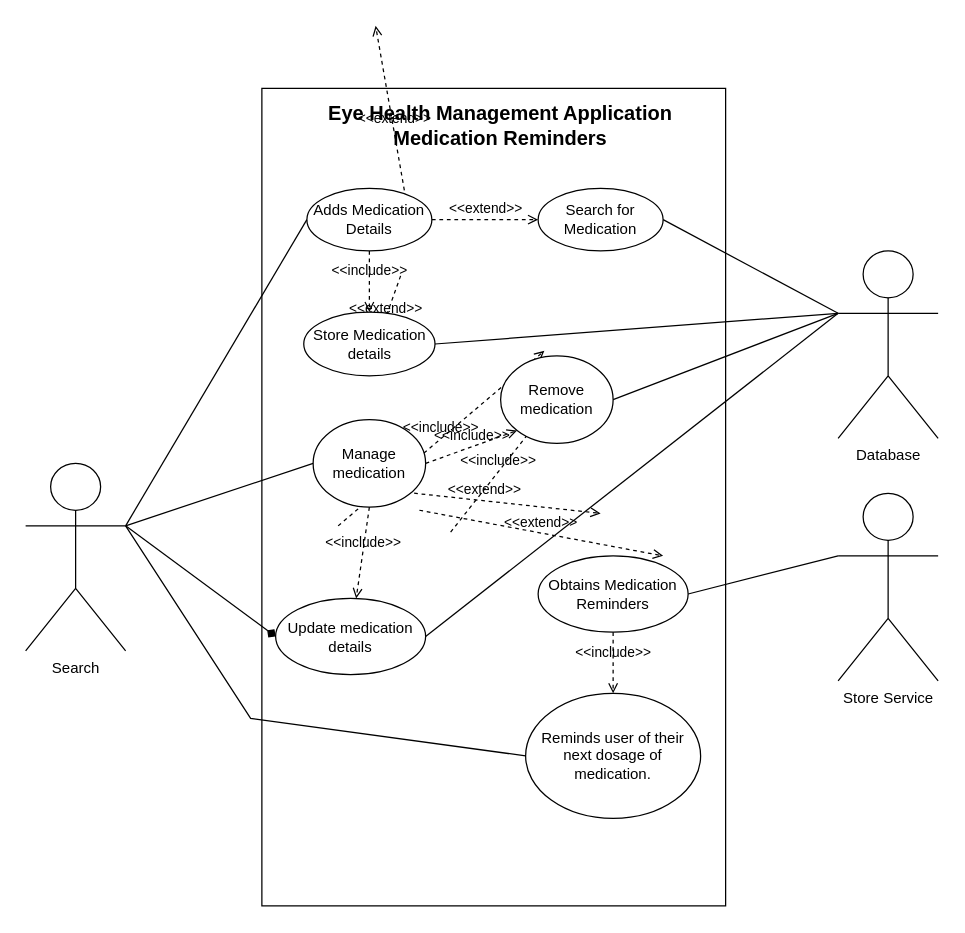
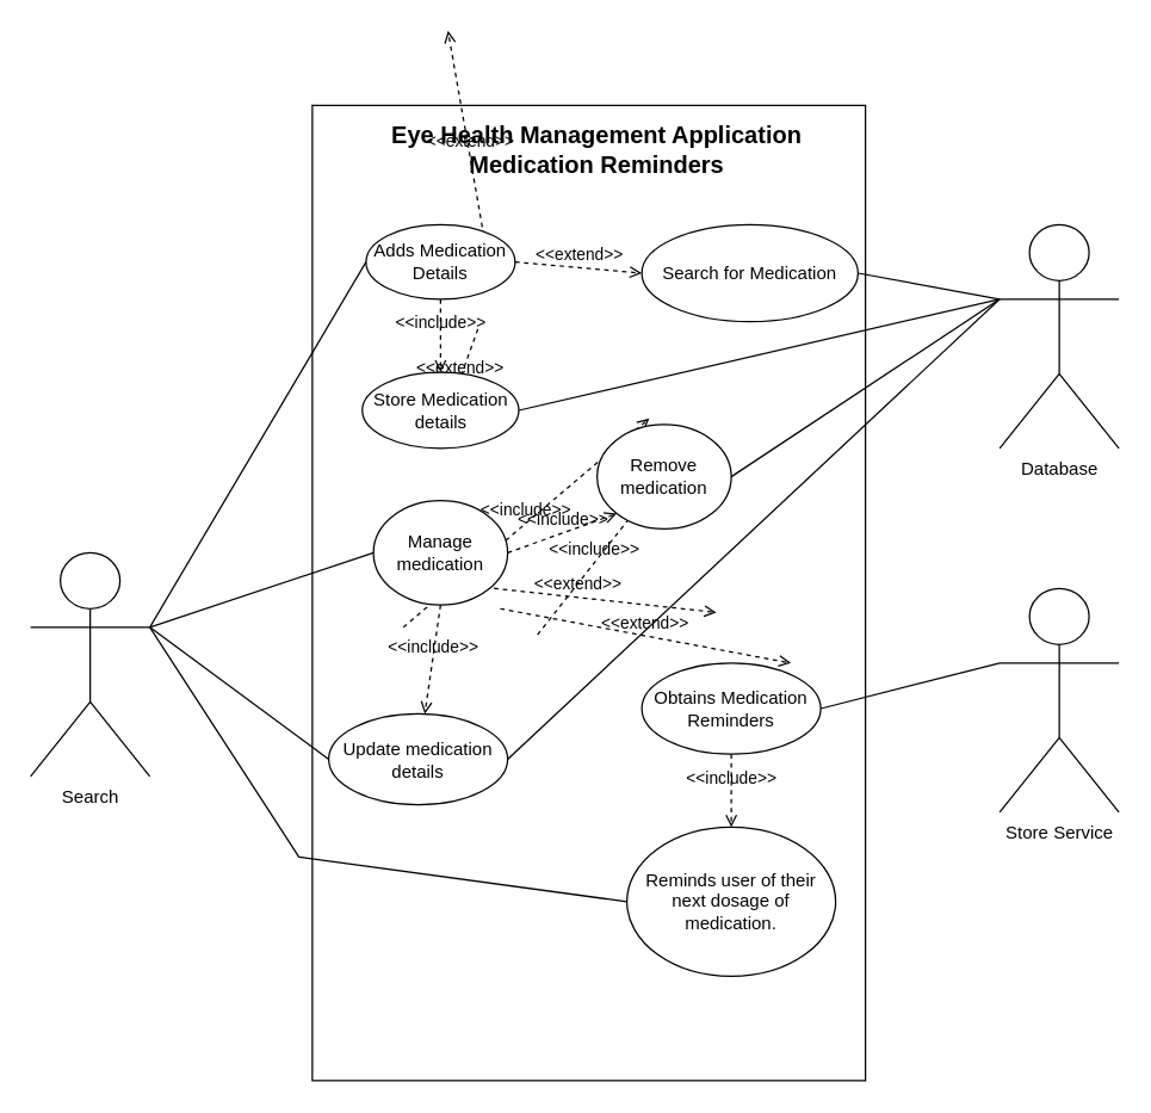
  <mxCell id="0" />
  <mxCell id="1" parent="0" />
  <mxCell id="2" value="Search" style="shape=umlActor;verticalLabelPosition=bottom;verticalAlign=top;html=1;outlineConnect=0;" parent="1" vertex="1"><mxGeometry x="20" y="370" width="80" height="150" as="geometry" /></mxCell>
  <mxCell id="3" value="" style="rounded=0;whiteSpace=wrap;html=1;" parent="1" vertex="1"><mxGeometry x="209" y="70" width="371" height="654" as="geometry" /></mxCell>
  <mxCell id="4" value="&lt;font style=&quot;font-size: 16px;&quot;&gt;&lt;b&gt;Eye Health Management Application Medication Reminders&lt;br&gt;&lt;/b&gt;&lt;/font&gt;" style="text;html=1;strokeColor=none;fillColor=none;align=center;verticalAlign=middle;whiteSpace=wrap;rounded=0;" parent="1" vertex="1"><mxGeometry x="260" y="80" width="280" height="40" as="geometry" /></mxCell>
  <mxCell id="5" value="&amp;lt;&amp;lt;include&amp;gt;&amp;gt;" style="html=1;verticalAlign=bottom;labelBackgroundColor=none;endArrow=open;endFill=0;dashed=1;rounded=0;entryX=0.5;entryY=1;entryDx=0;entryDy=0;" parent="1" edge="1"><mxGeometry width="160" relative="1" as="geometry"><mxPoint x="360" y="425" as="sourcePoint" /><mxPoint x="435" y="330" as="targetPoint" /></mxGeometry></mxCell>
  <mxCell id="6" value="&amp;lt;&amp;lt;include&amp;gt;&amp;gt;" style="html=1;verticalAlign=bottom;labelBackgroundColor=none;endArrow=open;endFill=0;dashed=1;rounded=0;exitX=0.5;exitY=1;exitDx=0;exitDy=0;entryX=0.5;entryY=0;entryDx=0;entryDy=0;" parent="1" edge="1"><mxGeometry width="160" relative="1" as="geometry"><mxPoint x="270" y="420" as="sourcePoint" /><mxPoint x="435" y="280" as="targetPoint" /></mxGeometry></mxCell>
  <mxCell id="7" value="&amp;lt;&amp;lt;extend&amp;gt;&amp;gt;" style="html=1;verticalAlign=bottom;labelBackgroundColor=none;endArrow=open;endFill=0;dashed=1;rounded=0;entryX=0;entryY=0.5;entryDx=0;entryDy=0;" parent="1" edge="1"><mxGeometry width="160" relative="1" as="geometry"><mxPoint x="329.167" y="186.984" as="sourcePoint" /><mxPoint x="300" y="20" as="targetPoint" /></mxGeometry></mxCell>
  <mxCell id="8" value="&amp;lt;&amp;lt;extend&amp;gt;&amp;gt;" style="html=1;verticalAlign=bottom;labelBackgroundColor=none;endArrow=open;endFill=0;dashed=1;rounded=0;exitX=0.5;exitY=0;exitDx=0;exitDy=0;entryX=0.5;entryY=1;entryDx=0;entryDy=0;" parent="1" edge="1"><mxGeometry width="160" relative="1" as="geometry"><mxPoint x="295" y="390" as="sourcePoint" /><mxPoint x="480" y="410" as="targetPoint" /></mxGeometry></mxCell>
  <mxCell id="9" value="&amp;lt;&amp;lt;extend&amp;gt;&amp;gt;" style="html=1;verticalAlign=bottom;labelBackgroundColor=none;endArrow=open;endFill=0;dashed=1;rounded=0;exitX=0.5;exitY=1;exitDx=0;exitDy=0;" parent="1" edge="1"><mxGeometry width="160" relative="1" as="geometry"><mxPoint x="320" y="220" as="sourcePoint" /><mxPoint x="295" y="290" as="targetPoint" /></mxGeometry></mxCell>
  <mxCell id="10" value="Adds Medication Details" style="ellipse;whiteSpace=wrap;html=1;" parent="1" vertex="1"><mxGeometry x="245" y="150" width="100" height="50" as="geometry" /></mxCell>
  <mxCell id="11" value="Store Medication details" style="ellipse;whiteSpace=wrap;html=1;" parent="1" vertex="1"><mxGeometry x="242.5" y="249" width="105" height="51" as="geometry" /></mxCell>
  <mxCell id="12" value="Manage medication" style="ellipse;whiteSpace=wrap;html=1;" parent="1" vertex="1"><mxGeometry x="250" y="335" width="90" height="70" as="geometry" /></mxCell>
  <mxCell id="13" value="&amp;lt;&amp;lt;include&amp;gt;&amp;gt;" style="html=1;verticalAlign=bottom;labelBackgroundColor=none;endArrow=open;endFill=0;dashed=1;rounded=0;exitX=0.5;exitY=1;exitDx=0;exitDy=0;" parent="1" source="10" target="11" edge="1"><mxGeometry width="160" relative="1" as="geometry"><mxPoint x="275" y="165" as="sourcePoint" /><mxPoint x="435" y="165" as="targetPoint" /></mxGeometry></mxCell>
  <mxCell id="14" value="" style="endArrow=none;html=1;rounded=0;exitX=1;exitY=0.333;exitDx=0;exitDy=0;exitPerimeter=0;entryX=0;entryY=0.5;entryDx=0;entryDy=0;" parent="1" source="2" target="10" edge="1"><mxGeometry width="50" height="50" relative="1" as="geometry"><mxPoint x="170" y="550" as="sourcePoint" /><mxPoint x="220" y="500" as="targetPoint" /></mxGeometry></mxCell>
- <mxCell id="15" value="Database" style="shape=umlActor;verticalLabelPosition=bottom;verticalAlign=top;html=1;outlineConnect=0;" parent="1" vertex="1"><mxGeometry x="670" y="200" width="80" height="150" as="geometry" /></mxCell>
+ <mxCell id="15" value="Database" style="shape=umlActor;verticalLabelPosition=bottom;verticalAlign=top;html=1;outlineConnect=0;" parent="1" vertex="1"><mxGeometry x="670" y="150" width="80" height="150" as="geometry" /></mxCell>
  <mxCell id="16" value="" style="endArrow=none;html=1;rounded=0;entryX=1;entryY=0.333;entryDx=0;entryDy=0;entryPerimeter=0;exitX=0;exitY=0.5;exitDx=0;exitDy=0;" parent="1" source="12" target="2" edge="1"><mxGeometry width="50" height="50" relative="1" as="geometry"><mxPoint x="110" y="640" as="sourcePoint" /><mxPoint x="160" y="590" as="targetPoint" /></mxGeometry></mxCell>
  <mxCell id="17" value="&amp;lt;&amp;lt;extend&amp;gt;&amp;gt;" style="html=1;verticalAlign=bottom;labelBackgroundColor=none;endArrow=open;endFill=0;dashed=1;rounded=0;exitX=1;exitY=0.5;exitDx=0;exitDy=0;entryX=0;entryY=0.5;entryDx=0;entryDy=0;" parent="1" edge="1"><mxGeometry width="160" relative="1" as="geometry"><mxPoint x="335" y="407.5" as="sourcePoint" /><mxPoint x="530" y="444" as="targetPoint" /></mxGeometry></mxCell>
- <mxCell id="18" value="Search for Medication" style="ellipse;whiteSpace=wrap;html=1;" vertex="1" parent="1"><mxGeometry x="430" y="150" width="100" height="50" as="geometry" /></mxCell>
+ <mxCell id="18" value="Search for Medication" style="ellipse;whiteSpace=wrap;html=1;" vertex="1" parent="1"><mxGeometry x="430" y="150" width="145" height="65" as="geometry" /></mxCell>
  <mxCell id="19" value="&amp;lt;&amp;lt;extend&amp;gt;&amp;gt;" style="html=1;verticalAlign=bottom;labelBackgroundColor=none;endArrow=open;endFill=0;dashed=1;rounded=0;exitX=1;exitY=0.5;exitDx=0;exitDy=0;entryX=0;entryY=0.5;entryDx=0;entryDy=0;" edge="1" parent="1" source="10" target="18"><mxGeometry width="160" relative="1" as="geometry"><mxPoint x="380" y="174" as="sourcePoint" /><mxPoint x="540" y="174" as="targetPoint" /></mxGeometry></mxCell>
  <mxCell id="20" value="" style="endArrow=none;html=1;rounded=0;entryX=0;entryY=0.333;entryDx=0;entryDy=0;entryPerimeter=0;exitX=1;exitY=0.5;exitDx=0;exitDy=0;" edge="1" parent="1" source="11" target="15"><mxGeometry width="50" height="50" relative="1" as="geometry"><mxPoint x="520" y="324" as="sourcePoint" /><mxPoint x="570" y="274" as="targetPoint" /></mxGeometry></mxCell>
  <mxCell id="21" value="" style="endArrow=none;html=1;rounded=0;exitX=1;exitY=0.5;exitDx=0;exitDy=0;entryX=0;entryY=0.333;entryDx=0;entryDy=0;entryPerimeter=0;" edge="1" parent="1" source="18" target="15"><mxGeometry width="50" height="50" relative="1" as="geometry"><mxPoint x="630" y="254" as="sourcePoint" /><mxPoint x="670" y="204" as="targetPoint" /></mxGeometry></mxCell>
  <mxCell id="22" value="Remove medication" style="ellipse;whiteSpace=wrap;html=1;" vertex="1" parent="1"><mxGeometry x="400" y="284" width="90" height="70" as="geometry" /></mxCell>
  <mxCell id="23" value="&amp;lt;&amp;lt;include&amp;gt;&amp;gt;" style="html=1;verticalAlign=bottom;labelBackgroundColor=none;endArrow=open;endFill=0;dashed=1;rounded=0;exitX=1;exitY=0.5;exitDx=0;exitDy=0;entryX=0;entryY=1;entryDx=0;entryDy=0;" edge="1" parent="1" source="12" target="22"><mxGeometry width="160" relative="1" as="geometry"><mxPoint x="360" y="454" as="sourcePoint" /><mxPoint x="520" y="454" as="targetPoint" /></mxGeometry></mxCell>
  <mxCell id="24" value="" style="endArrow=none;html=1;rounded=0;entryX=0;entryY=0.333;entryDx=0;entryDy=0;entryPerimeter=0;exitX=1;exitY=0.5;exitDx=0;exitDy=0;" edge="1" parent="1" source="22" target="15"><mxGeometry width="50" height="50" relative="1" as="geometry"><mxPoint x="290" y="524" as="sourcePoint" /><mxPoint x="660" y="204" as="targetPoint" /></mxGeometry></mxCell>
  <mxCell id="25" value="Update medication details" style="ellipse;whiteSpace=wrap;html=1;" vertex="1" parent="1"><mxGeometry x="220" y="478" width="120" height="61" as="geometry" /></mxCell>
- <mxCell id="26" value="" style="endArrow=diamond;html=1;rounded=0;exitX=1;exitY=0.333;exitDx=0;exitDy=0;exitPerimeter=0;entryX=0;entryY=0.5;entryDx=0;entryDy=0;" edge="1" parent="1" source="2" target="25"><mxGeometry width="50" height="50" relative="1" as="geometry"><mxPoint x="160" y="574" as="sourcePoint" /><mxPoint x="210" y="524" as="targetPoint" /></mxGeometry></mxCell>
+ <mxCell id="26" value="" style="endArrow=none;html=1;rounded=0;exitX=1;exitY=0.333;exitDx=0;exitDy=0;exitPerimeter=0;entryX=0;entryY=0.5;entryDx=0;entryDy=0;" edge="1" parent="1" source="2" target="25"><mxGeometry width="50" height="50" relative="1" as="geometry"><mxPoint x="160" y="574" as="sourcePoint" /><mxPoint x="210" y="524" as="targetPoint" /></mxGeometry></mxCell>
  <mxCell id="27" value="" style="endArrow=none;html=1;rounded=0;entryX=0;entryY=0.333;entryDx=0;entryDy=0;entryPerimeter=0;exitX=1;exitY=0.5;exitDx=0;exitDy=0;" edge="1" parent="1" source="25" target="15"><mxGeometry width="50" height="50" relative="1" as="geometry"><mxPoint x="440" y="534" as="sourcePoint" /><mxPoint x="490" y="484" as="targetPoint" /></mxGeometry></mxCell>
  <mxCell id="28" value="&amp;lt;&amp;lt;include&amp;gt;&amp;gt;" style="html=1;verticalAlign=bottom;labelBackgroundColor=none;endArrow=open;endFill=0;dashed=1;rounded=0;exitX=0.5;exitY=1;exitDx=0;exitDy=0;" edge="1" parent="1" source="12" target="25"><mxGeometry width="160" relative="1" as="geometry"><mxPoint x="270" y="444" as="sourcePoint" /><mxPoint x="430" y="444" as="targetPoint" /></mxGeometry></mxCell>
  <mxCell id="29" value="Store Service" style="shape=umlActor;verticalLabelPosition=bottom;verticalAlign=top;html=1;outlineConnect=0;" vertex="1" parent="1"><mxGeometry x="670" y="394" width="80" height="150" as="geometry" /></mxCell>
  <mxCell id="30" value="Obtains Medication Reminders" style="ellipse;whiteSpace=wrap;html=1;" vertex="1" parent="1"><mxGeometry x="430" y="444" width="120" height="61" as="geometry" /></mxCell>
  <mxCell id="31" value="" style="endArrow=none;html=1;rounded=0;entryX=0;entryY=0.333;entryDx=0;entryDy=0;entryPerimeter=0;exitX=1;exitY=0.5;exitDx=0;exitDy=0;" edge="1" parent="1" source="30" target="29"><mxGeometry width="50" height="50" relative="1" as="geometry"><mxPoint x="455" y="564" as="sourcePoint" /><mxPoint x="505" y="514" as="targetPoint" /></mxGeometry></mxCell>
  <mxCell id="32" value="Reminds user of their next dosage of medication." style="ellipse;whiteSpace=wrap;html=1;" vertex="1" parent="1"><mxGeometry x="420" y="554" width="140" height="100" as="geometry" /></mxCell>
  <mxCell id="33" value="&amp;lt;&amp;lt;include&amp;gt;&amp;gt;" style="html=1;verticalAlign=bottom;labelBackgroundColor=none;endArrow=open;endFill=0;dashed=1;rounded=0;exitX=0.5;exitY=1;exitDx=0;exitDy=0;entryX=0.5;entryY=0;entryDx=0;entryDy=0;" edge="1" parent="1" source="30" target="32"><mxGeometry width="160" relative="1" as="geometry"><mxPoint x="400" y="524" as="sourcePoint" /><mxPoint x="560" y="524" as="targetPoint" /></mxGeometry></mxCell>
  <mxCell id="34" value="" style="endArrow=none;html=1;rounded=0;entryX=0;entryY=0.5;entryDx=0;entryDy=0;exitX=1;exitY=0.333;exitDx=0;exitDy=0;exitPerimeter=0;" edge="1" parent="1" source="2" target="32"><mxGeometry width="50" height="50" relative="1" as="geometry"><mxPoint x="30" y="664" as="sourcePoint" /><mxPoint x="80" y="614" as="targetPoint" /><Array as="points"><mxPoint x="200" y="574" /></Array></mxGeometry></mxCell>
